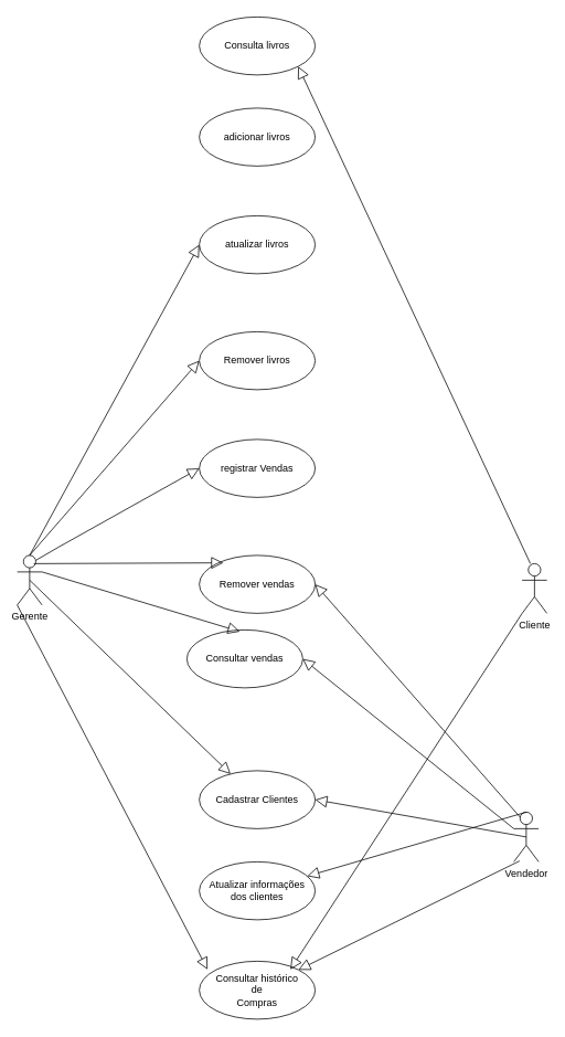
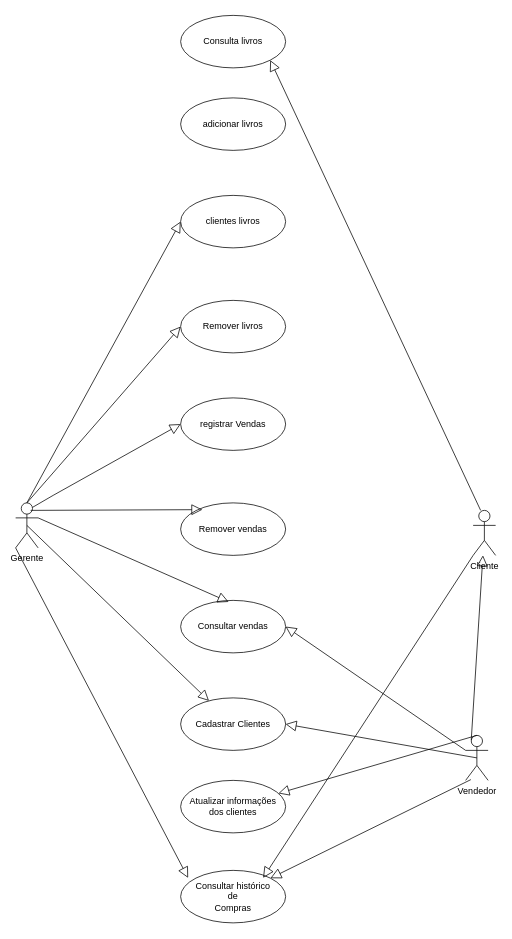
  <mxCell id="0" />
  <mxCell id="1" parent="0" />
  <mxCell id="2" value="Gerente" style="shape=umlActor;html=1;verticalLabelPosition=bottom;verticalAlign=top;align=center;" vertex="1" parent="1"><mxGeometry x="20" y="670" width="30" height="60" as="geometry" /></mxCell>
  <mxCell id="3" value="Cliente" style="shape=umlActor;html=1;verticalLabelPosition=bottom;verticalAlign=top;align=center;" vertex="1" parent="1"><mxGeometry x="630" y="680" width="30" height="60" as="geometry" /></mxCell>
  <mxCell id="4" value="Vendedor" style="shape=umlActor;html=1;verticalLabelPosition=bottom;verticalAlign=top;align=center;" vertex="1" parent="1"><mxGeometry x="620" y="980" width="30" height="60" as="geometry" /></mxCell>
  <mxCell id="5" value="adicionar livros" style="ellipse;whiteSpace=wrap;html=1;" vertex="1" parent="1"><mxGeometry x="240" y="130" width="140" height="70" as="geometry" /></mxCell>
- <mxCell id="6" value="atualizar livros" style="ellipse;whiteSpace=wrap;html=1;" vertex="1" parent="1"><mxGeometry x="240" y="260" width="140" height="70" as="geometry" /></mxCell>
+ <mxCell id="6" value="clientes livros" style="ellipse;whiteSpace=wrap;html=1;" vertex="1" parent="1"><mxGeometry x="240" y="260" width="140" height="70" as="geometry" /></mxCell>
  <mxCell id="7" value="Remover livros" style="ellipse;whiteSpace=wrap;html=1;" vertex="1" parent="1"><mxGeometry x="240" y="400" width="140" height="70" as="geometry" /></mxCell>
  <mxCell id="8" value="registrar Vendas" style="ellipse;whiteSpace=wrap;html=1;" vertex="1" parent="1"><mxGeometry x="240" y="530" width="140" height="70" as="geometry" /></mxCell>
  <mxCell id="9" value="Remover vendas" style="ellipse;whiteSpace=wrap;html=1;" vertex="1" parent="1"><mxGeometry x="240" y="670" width="140" height="70" as="geometry" /></mxCell>
- <mxCell id="10" value="Consultar vendas" style="ellipse;whiteSpace=wrap;html=1;" vertex="1" parent="1"><mxGeometry x="225" y="760" width="140" height="70" as="geometry" /></mxCell>
+ <mxCell id="10" value="Consultar vendas" style="ellipse;whiteSpace=wrap;html=1;" vertex="1" parent="1"><mxGeometry x="240" y="800" width="140" height="70" as="geometry" /></mxCell>
  <mxCell id="11" value="Cadastrar Clientes" style="ellipse;whiteSpace=wrap;html=1;" vertex="1" parent="1"><mxGeometry x="240" y="930" width="140" height="70" as="geometry" /></mxCell>
  <mxCell id="12" value="Atualizar informações dos clientes" style="ellipse;whiteSpace=wrap;html=1;" vertex="1" parent="1"><mxGeometry x="240" y="1040" width="140" height="70" as="geometry" /></mxCell>
  <mxCell id="13" value="Consultar histórico&lt;div&gt;de&lt;/div&gt;&lt;div&gt;Compras&lt;/div&gt;" style="ellipse;whiteSpace=wrap;html=1;" vertex="1" parent="1"><mxGeometry x="240" y="1160" width="140" height="70" as="geometry" /></mxCell>
  <mxCell id="14" value="" style="edgeStyle=none;html=1;endArrow=block;endFill=0;endSize=12;verticalAlign=bottom;rounded=0;entryX=0;entryY=0.5;entryDx=0;entryDy=0;exitX=0.5;exitY=0;exitDx=0;exitDy=0;exitPerimeter=0;" edge="1" parent="1" source="2" target="7"><mxGeometry width="160" relative="1" as="geometry"><mxPoint x="70" y="670" as="sourcePoint" /><mxPoint x="230" y="670" as="targetPoint" /></mxGeometry></mxCell>
  <mxCell id="15" value="" style="edgeStyle=none;html=1;endArrow=block;endFill=0;endSize=12;verticalAlign=bottom;rounded=0;entryX=0;entryY=0.5;entryDx=0;entryDy=0;exitX=0.75;exitY=0.1;exitDx=0;exitDy=0;exitPerimeter=0;" edge="1" parent="1" source="2" target="8"><mxGeometry width="160" relative="1" as="geometry"><mxPoint x="40" y="679" as="sourcePoint" /><mxPoint x="200" y="679" as="targetPoint" /><Array as="points"><mxPoint x="70" y="660" /></Array></mxGeometry></mxCell>
  <mxCell id="16" value="" style="edgeStyle=none;html=1;endArrow=block;endFill=0;endSize=12;verticalAlign=bottom;rounded=0;entryX=0.207;entryY=0.129;entryDx=0;entryDy=0;entryPerimeter=0;" edge="1" parent="1" target="9"><mxGeometry width="160" relative="1" as="geometry"><mxPoint x="40" y="680" as="sourcePoint" /><mxPoint x="200" y="680" as="targetPoint" /></mxGeometry></mxCell>
  <mxCell id="17" value="" style="edgeStyle=none;html=1;endArrow=block;endFill=0;endSize=12;verticalAlign=bottom;rounded=0;exitX=0.5;exitY=0;exitDx=0;exitDy=0;exitPerimeter=0;" edge="1" parent="1" source="4" target="12"><mxGeometry width="160" relative="1" as="geometry"><mxPoint x="460" y="910" as="sourcePoint" /><mxPoint x="620" y="910" as="targetPoint" /></mxGeometry></mxCell>
  <mxCell id="18" value="" style="edgeStyle=none;html=1;endArrow=block;endFill=0;endSize=12;verticalAlign=bottom;rounded=0;exitX=0.5;exitY=0;exitDx=0;exitDy=0;exitPerimeter=0;entryX=0;entryY=0.5;entryDx=0;entryDy=0;" edge="1" parent="1" source="2" target="6"><mxGeometry width="160" relative="1" as="geometry"><mxPoint x="30" y="660" as="sourcePoint" /><mxPoint x="60" y="480" as="targetPoint" /></mxGeometry></mxCell>
- <mxCell id="19" value="" style="edgeStyle=none;html=1;endArrow=block;endFill=0;endSize=12;verticalAlign=bottom;rounded=0;entryX=1;entryY=0.5;entryDx=0;entryDy=0;exitX=0.25;exitY=0.1;exitDx=0;exitDy=0;exitPerimeter=0;" edge="1" parent="1" source="4" target="9"><mxGeometry width="160" relative="1" as="geometry"><mxPoint x="370" y="780" as="sourcePoint" /><mxPoint x="530" y="780" as="targetPoint" /></mxGeometry></mxCell>
+ <mxCell id="19" value="" style="edgeStyle=none;html=1;endArrow=block;endFill=0;endSize=12;verticalAlign=bottom;rounded=0;exitX=0.25;exitY=0.1;exitDx=0;exitDy=0;exitPerimeter=0;" edge="1" parent="1" source="4" target="3"><mxGeometry width="160" relative="1" as="geometry"><mxPoint x="370" y="780" as="sourcePoint" /><mxPoint x="530" y="780" as="targetPoint" /></mxGeometry></mxCell>
  <mxCell id="20" value="" style="edgeStyle=none;html=1;endArrow=block;endFill=0;endSize=12;verticalAlign=bottom;rounded=0;entryX=1;entryY=0.5;entryDx=0;entryDy=0;exitX=0;exitY=0.333;exitDx=0;exitDy=0;exitPerimeter=0;" edge="1" parent="1" source="4" target="10"><mxGeometry width="160" relative="1" as="geometry"><mxPoint x="370" y="950" as="sourcePoint" /><mxPoint x="530" y="950" as="targetPoint" /></mxGeometry></mxCell>
  <mxCell id="21" value="" style="edgeStyle=none;html=1;endArrow=block;endFill=0;endSize=12;verticalAlign=bottom;rounded=0;entryX=1;entryY=0.5;entryDx=0;entryDy=0;exitX=0.5;exitY=0.5;exitDx=0;exitDy=0;exitPerimeter=0;" edge="1" parent="1" source="4" target="11"><mxGeometry width="160" relative="1" as="geometry"><mxPoint x="490" y="1060" as="sourcePoint" /><mxPoint x="650" y="1060" as="targetPoint" /></mxGeometry></mxCell>
  <mxCell id="22" value="" style="edgeStyle=none;html=1;endArrow=block;endFill=0;endSize=12;verticalAlign=bottom;rounded=0;exitX=0.233;exitY=0.983;exitDx=0;exitDy=0;exitPerimeter=0;" edge="1" parent="1" source="4" target="13"><mxGeometry width="160" relative="1" as="geometry"><mxPoint x="460" y="1120" as="sourcePoint" /><mxPoint x="620" y="1120" as="targetPoint" /></mxGeometry></mxCell>
  <mxCell id="23" value="Consulta livros" style="ellipse;whiteSpace=wrap;html=1;" vertex="1" parent="1"><mxGeometry x="240" y="20" width="140" height="70" as="geometry" /></mxCell>
  <mxCell id="24" value="" style="edgeStyle=none;html=1;endArrow=block;endFill=0;endSize=12;verticalAlign=bottom;rounded=0;entryX=1;entryY=1;entryDx=0;entryDy=0;" edge="1" parent="1" target="23"><mxGeometry width="160" relative="1" as="geometry"><mxPoint x="640" y="680" as="sourcePoint" /><mxPoint x="800" y="680" as="targetPoint" /></mxGeometry></mxCell>
  <mxCell id="25" value="" style="edgeStyle=none;html=1;endArrow=block;endFill=0;endSize=12;verticalAlign=bottom;rounded=0;exitX=0;exitY=1;exitDx=0;exitDy=0;exitPerimeter=0;" edge="1" parent="1" source="3"><mxGeometry width="160" relative="1" as="geometry"><mxPoint x="570" y="790" as="sourcePoint" /><mxPoint x="350" y="1170" as="targetPoint" /></mxGeometry></mxCell>
  <mxCell id="26" value="" style="edgeStyle=none;html=1;endArrow=block;endFill=0;endSize=12;verticalAlign=bottom;rounded=0;entryX=0.457;entryY=0.029;entryDx=0;entryDy=0;entryPerimeter=0;" edge="1" parent="1" target="10"><mxGeometry width="160" relative="1" as="geometry"><mxPoint x="50" y="690" as="sourcePoint" /><mxPoint x="260" y="770" as="targetPoint" /></mxGeometry></mxCell>
  <mxCell id="27" value="" style="edgeStyle=none;html=1;endArrow=block;endFill=0;endSize=12;verticalAlign=bottom;rounded=0;exitX=0.5;exitY=0.5;exitDx=0;exitDy=0;exitPerimeter=0;" edge="1" parent="1" source="2" target="11"><mxGeometry width="160" relative="1" as="geometry"><mxPoint x="70" y="790" as="sourcePoint" /><mxPoint x="230" y="790" as="targetPoint" /></mxGeometry></mxCell>
  <mxCell id="28" value="" style="edgeStyle=none;html=1;endArrow=block;endFill=0;endSize=12;verticalAlign=bottom;rounded=0;exitX=0;exitY=1;exitDx=0;exitDy=0;exitPerimeter=0;entryX=0.071;entryY=0.143;entryDx=0;entryDy=0;entryPerimeter=0;" edge="1" parent="1" source="2" target="13"><mxGeometry width="160" relative="1" as="geometry"><mxPoint x="-10" y="800" as="sourcePoint" /><mxPoint x="150" y="800" as="targetPoint" /></mxGeometry></mxCell>
